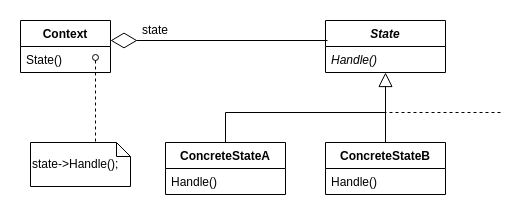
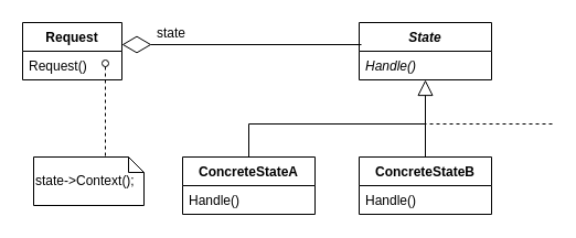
  <mxCell id="0" />
  <mxCell id="1" parent="0" />
- <mxCell id="2" value="Context" style="swimlane;fontStyle=1;align=center;verticalAlign=top;childLayout=stackLayout;horizontal=1;startSize=26;horizontalStack=0;resizeParent=1;resizeParentMax=0;resizeLast=0;collapsible=1;marginBottom=0;" vertex="1" parent="1"><mxGeometry x="20" y="20" width="90" height="52" as="geometry" /></mxCell>
- <mxCell id="3" value="State()" style="text;strokeColor=none;fillColor=none;align=left;verticalAlign=top;spacingLeft=4;spacingRight=4;overflow=hidden;rotatable=0;points=[[0,0.5],[1,0.5]];portConstraint=eastwest;" vertex="1" parent="2"><mxGeometry y="26" width="90" height="26" as="geometry" /></mxCell>
+ <mxCell id="2" value="Request" style="swimlane;fontStyle=1;align=center;verticalAlign=top;childLayout=stackLayout;horizontal=1;startSize=26;horizontalStack=0;resizeParent=1;resizeParentMax=0;resizeLast=0;collapsible=1;marginBottom=0;" vertex="1" parent="1"><mxGeometry x="20" y="20" width="90" height="52" as="geometry" /></mxCell>
+ <mxCell id="3" value="Request()" style="text;strokeColor=none;fillColor=none;align=left;verticalAlign=top;spacingLeft=4;spacingRight=4;overflow=hidden;rotatable=0;points=[[0,0.5],[1,0.5]];portConstraint=eastwest;" vertex="1" parent="2"><mxGeometry y="26" width="90" height="26" as="geometry" /></mxCell>
  <mxCell id="4" value="State" style="swimlane;fontStyle=3;align=center;verticalAlign=top;childLayout=stackLayout;horizontal=1;startSize=26;horizontalStack=0;resizeParent=1;resizeParentMax=0;resizeLast=0;collapsible=1;marginBottom=0;" vertex="1" parent="1"><mxGeometry x="325" y="20" width="120" height="52" as="geometry" /></mxCell>
  <mxCell id="5" value="Handle()" style="text;strokeColor=none;fillColor=none;align=left;verticalAlign=top;spacingLeft=4;spacingRight=4;overflow=hidden;rotatable=0;points=[[0,0.5],[1,0.5]];portConstraint=eastwest;fontStyle=2" vertex="1" parent="4"><mxGeometry y="26" width="120" height="26" as="geometry" /></mxCell>
  <mxCell id="6" style="rounded=0;orthogonalLoop=1;jettySize=auto;html=1;exitX=0.5;exitY=0;exitDx=0;exitDy=0;endArrow=none;endFill=0;strokeColor=#000000;" edge="1" parent="1" source="7"><mxGeometry relative="1" as="geometry"><mxPoint x="385" y="112" as="targetPoint" /><Array as="points"><mxPoint x="225" y="112" /></Array></mxGeometry></mxCell>
  <mxCell id="7" value="ConcreteStateA" style="swimlane;fontStyle=1;align=center;verticalAlign=top;childLayout=stackLayout;horizontal=1;startSize=26;horizontalStack=0;resizeParent=1;resizeParentMax=0;resizeLast=0;collapsible=1;marginBottom=0;" vertex="1" parent="1"><mxGeometry x="165" y="142" width="120" height="52" as="geometry" /></mxCell>
  <mxCell id="8" value="Handle()" style="text;strokeColor=none;fillColor=none;align=left;verticalAlign=top;spacingLeft=4;spacingRight=4;overflow=hidden;rotatable=0;points=[[0,0.5],[1,0.5]];portConstraint=eastwest;" vertex="1" parent="7"><mxGeometry y="26" width="120" height="26" as="geometry" /></mxCell>
  <mxCell id="9" value="ConcreteStateB" style="swimlane;fontStyle=1;align=center;verticalAlign=top;childLayout=stackLayout;horizontal=1;startSize=26;horizontalStack=0;resizeParent=1;resizeParentMax=0;resizeLast=0;collapsible=1;marginBottom=0;" vertex="1" parent="1"><mxGeometry x="325" y="142" width="120" height="52" as="geometry" /></mxCell>
  <mxCell id="10" value="Handle()" style="text;strokeColor=none;fillColor=none;align=left;verticalAlign=top;spacingLeft=4;spacingRight=4;overflow=hidden;rotatable=0;points=[[0,0.5],[1,0.5]];portConstraint=eastwest;" vertex="1" parent="9"><mxGeometry y="26" width="120" height="26" as="geometry" /></mxCell>
  <mxCell id="11" style="edgeStyle=none;rounded=0;orthogonalLoop=1;jettySize=auto;html=1;endArrow=none;endFill=0;strokeColor=#000000;dashed=1;" edge="1" parent="1"><mxGeometry relative="1" as="geometry"><mxPoint x="385" y="112" as="targetPoint" /><Array as="points" /><mxPoint x="500" y="112" as="sourcePoint" /></mxGeometry></mxCell>
  <mxCell id="12" value="" style="endArrow=block;endFill=0;endSize=12;html=1;exitX=0.5;exitY=0;exitDx=0;exitDy=0;" edge="1" parent="1" source="9" target="5"><mxGeometry width="160" relative="1" as="geometry"><mxPoint x="485" y="102" as="sourcePoint" /><mxPoint x="406" y="77" as="targetPoint" /></mxGeometry></mxCell>
  <mxCell id="13" value="" style="endArrow=diamondThin;endFill=0;endSize=24;html=1;" edge="1" parent="1"><mxGeometry width="160" relative="1" as="geometry"><mxPoint x="327" y="40" as="sourcePoint" /><mxPoint x="110" y="40" as="targetPoint" /></mxGeometry></mxCell>
  <mxCell id="14" value="state" style="text;html=1;resizable=0;points=[];autosize=1;align=left;verticalAlign=top;spacingTop=-4;" vertex="1" parent="1"><mxGeometry x="140" y="20" width="40" height="20" as="geometry" /></mxCell>
  <mxCell id="15" value="" style="endArrow=none;dashed=1;endFill=0;endSize=12;html=1;startArrow=oval;startFill=0;entryX=0.65;entryY=0.409;entryDx=0;entryDy=0;entryPerimeter=0;" edge="1" parent="1"><mxGeometry width="160" relative="1" as="geometry"><mxPoint x="95" y="57" as="sourcePoint" /><mxPoint x="95" y="144.996" as="targetPoint" /></mxGeometry></mxCell>
- <mxCell id="16" value="&lt;br&gt;state-&amp;gt;Handle();" style="shape=note;whiteSpace=wrap;html=1;size=14;verticalAlign=top;align=left;spacingTop=-6;" vertex="1" parent="1"><mxGeometry x="30" y="142" width="100" height="44" as="geometry" /></mxCell>
+ <mxCell id="16" value="&lt;br&gt;state-&amp;gt;Context();" style="shape=note;whiteSpace=wrap;html=1;size=14;verticalAlign=top;align=left;spacingTop=-6;" vertex="1" parent="1"><mxGeometry x="30" y="142" width="100" height="44" as="geometry" /></mxCell>
